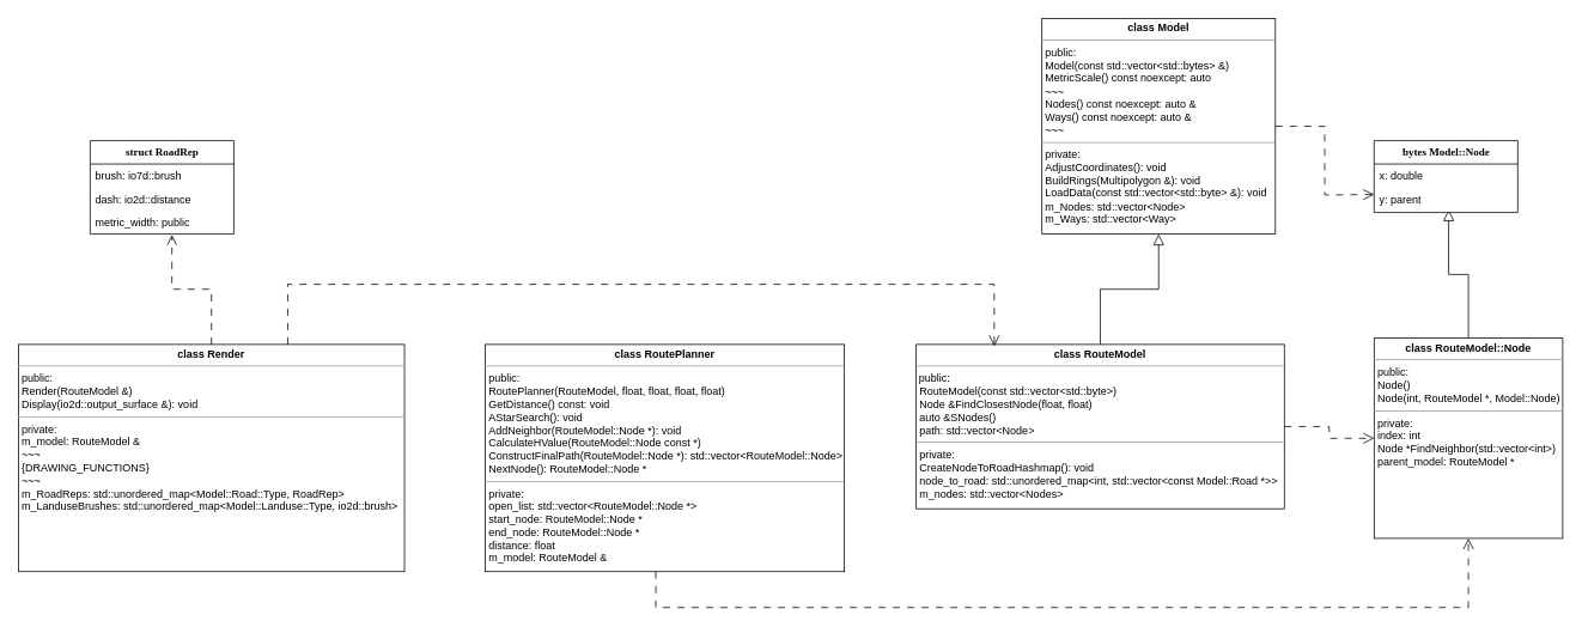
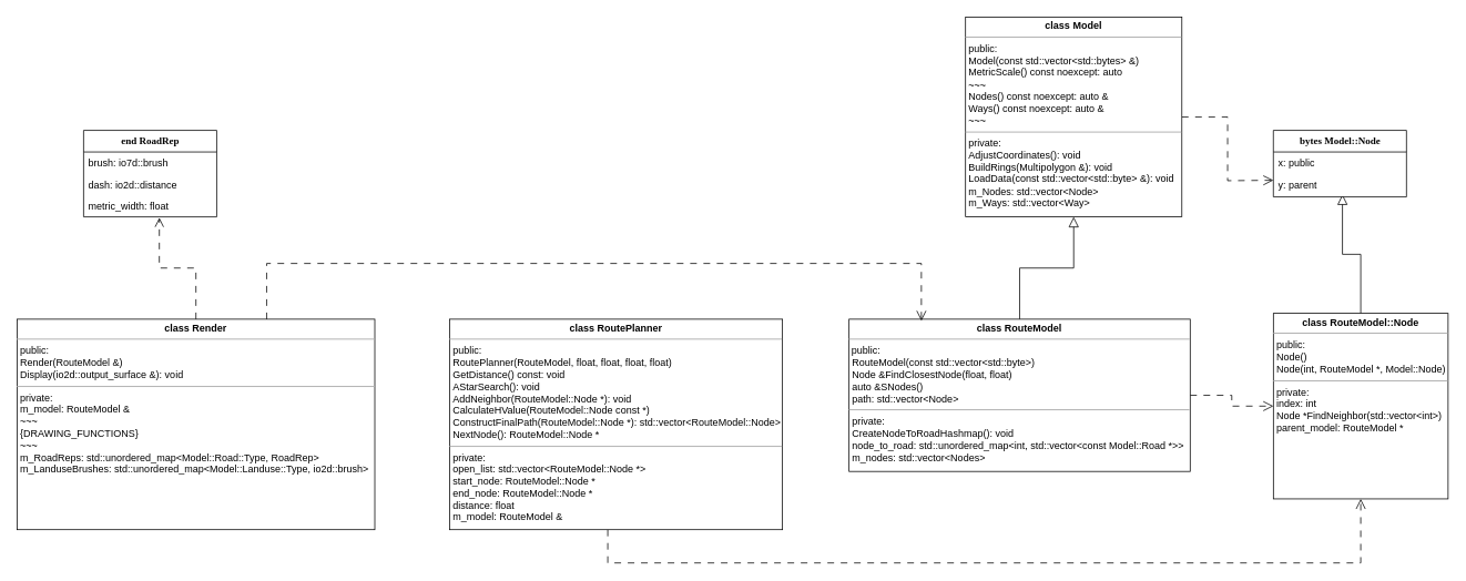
  <mxCell id="0" />
  <mxCell id="1" parent="0" />
  <mxCell id="2" value="" style="edgeStyle=orthogonalEdgeStyle;rounded=0;orthogonalLoop=1;jettySize=auto;html=1;endArrow=block;endFill=0;strokeWidth=1;endSize=10;" edge="1" parent="1" source="4" target="9"><mxGeometry relative="1" as="geometry" /></mxCell>
  <mxCell id="3" value="" style="edgeStyle=orthogonalEdgeStyle;rounded=0;orthogonalLoop=1;jettySize=auto;html=1;fontFamily=Helvetica;fontSize=12;fontColor=default;labelBackgroundColor=none;endArrow=open;endFill=0;dashed=1;endSize=10;dashPattern=8 8;" edge="1" parent="1" source="4" target="11"><mxGeometry relative="1" as="geometry" /></mxCell>
  <mxCell id="4" value="&lt;p style=&quot;margin:0px;margin-top:4px;text-align:center;&quot;&gt;&lt;b style=&quot;&quot;&gt;class RouteModel&lt;/b&gt;&lt;/p&gt;&lt;hr size=&quot;1&quot;&gt;&amp;nbsp;public:&lt;br&gt;&lt;p style=&quot;margin:0px;margin-left:4px;&quot;&gt;RouteModel(const std::vector&amp;lt;std::byte&amp;gt;)&lt;br&gt;Node &amp;amp;FindClosestNode(float, float)&lt;/p&gt;&lt;p style=&quot;margin:0px;margin-left:4px;&quot;&gt;auto &amp;amp;SNodes()&lt;/p&gt;&lt;p style=&quot;margin:0px;margin-left:4px;&quot;&gt;path: std::vector&amp;lt;Node&amp;gt;&lt;/p&gt;&lt;hr size=&quot;1&quot;&gt;&lt;p style=&quot;margin:0px;margin-left:4px;&quot;&gt;private:&lt;br&gt;CreateNodeToRoadHashmap(): void&lt;/p&gt;&lt;p style=&quot;margin:0px;margin-left:4px;&quot;&gt;node_to_road: std::unordered_map&amp;lt;int, std::vector&amp;lt;const Model::Road *&amp;gt;&amp;gt;&lt;/p&gt;&lt;p style=&quot;margin:0px;margin-left:4px;&quot;&gt;m_nodes: std::vector&amp;lt;Nodes&amp;gt;&lt;/p&gt;" style="verticalAlign=top;align=left;overflow=fill;fontSize=12;fontFamily=Helvetica;html=1;rounded=0;shadow=0;comic=0;labelBackgroundColor=none;strokeWidth=1" parent="1" vertex="1"><mxGeometry x="1020" y="383" width="410" height="183" as="geometry" /></mxCell>
  <mxCell id="5" style="edgeStyle=orthogonalEdgeStyle;rounded=0;orthogonalLoop=1;jettySize=auto;html=1;entryX=0.5;entryY=1;entryDx=0;entryDy=0;fontFamily=Helvetica;fontSize=12;fontColor=default;labelBackgroundColor=none;dashed=1;dashPattern=8 8;endArrow=open;endFill=0;endSize=10;" edge="1" parent="1" source="6" target="11"><mxGeometry relative="1" as="geometry"><Array as="points"><mxPoint x="730" y="676" /><mxPoint x="1635" y="676" /></Array></mxGeometry></mxCell>
  <mxCell id="6" value="&lt;p style=&quot;margin:0px;margin-top:4px;text-align:center;&quot;&gt;&lt;b style=&quot;&quot;&gt;class RoutePlanner&lt;/b&gt;&lt;/p&gt;&lt;hr size=&quot;1&quot;&gt;&lt;p style=&quot;margin:0px;margin-left:4px;&quot;&gt;public:&lt;/p&gt;&lt;p style=&quot;margin:0px;margin-left:4px;&quot;&gt;RoutePlanner(RouteModel, float, float, float, float)&lt;/p&gt;&lt;p style=&quot;margin:0px;margin-left:4px;&quot;&gt;GetDistance() const: void&lt;/p&gt;&lt;p style=&quot;margin:0px;margin-left:4px;&quot;&gt;AStarSearch(): void&lt;/p&gt;&lt;p style=&quot;margin:0px;margin-left:4px;&quot;&gt;AddNeighbor(RouteModel::Node *): void&lt;/p&gt;&lt;p style=&quot;margin:0px;margin-left:4px;&quot;&gt;CalculateHValue(RouteModel::Node const *)&lt;/p&gt;&lt;p style=&quot;margin:0px;margin-left:4px;&quot;&gt;ConstructFinalPath(&lt;span style=&quot;background-color: transparent; color: light-dark(rgb(0, 0, 0), rgb(255, 255, 255));&quot;&gt;RouteModel::Node *&lt;/span&gt;&lt;span style=&quot;background-color: transparent; color: light-dark(rgb(0, 0, 0), rgb(255, 255, 255));&quot;&gt;):&amp;nbsp;&lt;/span&gt;&lt;span style=&quot;background-color: transparent; color: light-dark(rgb(0, 0, 0), rgb(255, 255, 255));&quot;&gt;std::vector&amp;lt;RouteModel::Node&amp;gt;&lt;/span&gt;&lt;/p&gt;&lt;p style=&quot;margin:0px;margin-left:4px;&quot;&gt;&lt;span style=&quot;background-color: transparent; color: light-dark(rgb(0, 0, 0), rgb(255, 255, 255));&quot;&gt;NextNode(): RouteModel::Node *&lt;/span&gt;&lt;/p&gt;&lt;hr size=&quot;1&quot;&gt;&lt;p style=&quot;margin:0px;margin-left:4px;&quot;&gt;private:&lt;/p&gt;&lt;p style=&quot;margin:0px;margin-left:4px;&quot;&gt;open_list: std::vector&amp;lt;RouteModel::Node *&amp;gt;&lt;br&gt;start_node: RouteModel::Node *&lt;/p&gt;&lt;p style=&quot;margin:0px;margin-left:4px;&quot;&gt;end_node: RouteModel::Node *&lt;/p&gt;&lt;p style=&quot;margin:0px;margin-left:4px;&quot;&gt;distance: float&lt;/p&gt;&lt;p style=&quot;margin:0px;margin-left:4px;&quot;&gt;m_model: RouteModel &amp;amp;&lt;/p&gt;" style="verticalAlign=top;align=left;overflow=fill;fontSize=12;fontFamily=Helvetica;html=1;rounded=0;shadow=0;comic=0;labelBackgroundColor=none;strokeWidth=1" vertex="1" parent="1"><mxGeometry x="540" y="383" width="400" height="253" as="geometry" /></mxCell>
  <mxCell id="7" value="&lt;p style=&quot;margin:0px;margin-top:4px;text-align:center;&quot;&gt;&lt;b style=&quot;&quot;&gt;class Render&lt;/b&gt;&lt;/p&gt;&lt;hr size=&quot;1&quot;&gt;&lt;p style=&quot;margin:0px;margin-left:4px;&quot;&gt;public:&lt;/p&gt;&lt;p style=&quot;margin:0px;margin-left:4px;&quot;&gt;Render(RouteModel &amp;amp;)&lt;/p&gt;&lt;p style=&quot;margin:0px;margin-left:4px;&quot;&gt;Display(io2d::output_surface &amp;amp;): void&lt;/p&gt;&lt;hr size=&quot;1&quot;&gt;&lt;p style=&quot;margin:0px;margin-left:4px;&quot;&gt;private:&lt;/p&gt;&lt;p style=&quot;margin:0px;margin-left:4px;&quot;&gt;m_model: RouteModel &amp;amp;&lt;/p&gt;&lt;p style=&quot;margin:0px;margin-left:4px;&quot;&gt;~~~&lt;/p&gt;&lt;p style=&quot;margin:0px;margin-left:4px;&quot;&gt;{DRAWING_FUNCTIONS}&lt;/p&gt;&lt;p style=&quot;margin:0px;margin-left:4px;&quot;&gt;~~~&lt;/p&gt;&lt;p style=&quot;margin:0px;margin-left:4px;&quot;&gt;m_RoadReps: std::unordered_map&amp;lt;Model::Road::Type, RoadRep&amp;gt;&lt;/p&gt;&lt;p style=&quot;margin:0px;margin-left:4px;&quot;&gt;m_LanduseBrushes: std::unordered_map&amp;lt;Model::Landuse::Type, io2d::brush&amp;gt;&lt;/p&gt;" style="verticalAlign=top;align=left;overflow=fill;fontSize=12;fontFamily=Helvetica;html=1;rounded=0;shadow=0;comic=0;labelBackgroundColor=none;strokeWidth=1" vertex="1" parent="1"><mxGeometry x="20" y="383" width="430" height="253" as="geometry" /></mxCell>
  <mxCell id="8" value="" style="edgeStyle=orthogonalEdgeStyle;rounded=0;orthogonalLoop=1;jettySize=auto;html=1;fontFamily=Helvetica;fontSize=12;fontColor=default;labelBackgroundColor=none;endArrow=open;endFill=0;dashed=1;dashPattern=8 8;endSize=10;" edge="1" parent="1" source="9"><mxGeometry relative="1" as="geometry"><mxPoint x="1530" y="216" as="targetPoint" /></mxGeometry></mxCell>
  <mxCell id="9" value="&lt;p style=&quot;margin:0px;margin-top:4px;text-align:center;&quot;&gt;&lt;b style=&quot;&quot;&gt;class Model&lt;/b&gt;&lt;/p&gt;&lt;hr size=&quot;1&quot;&gt;&lt;p style=&quot;margin:0px;margin-left:4px;&quot;&gt;public:&lt;/p&gt;&lt;p style=&quot;margin:0px;margin-left:4px;&quot;&gt;Model(const std::vector&amp;lt;std::bytes&amp;gt; &amp;amp;)&lt;/p&gt;&lt;p style=&quot;margin:0px;margin-left:4px;&quot;&gt;MetricScale() const noexcept: auto&lt;/p&gt;&lt;p style=&quot;margin:0px;margin-left:4px;&quot;&gt;&lt;span style=&quot;background-color: transparent; color: light-dark(rgb(0, 0, 0), rgb(255, 255, 255));&quot;&gt;~~~&lt;/span&gt;&lt;/p&gt;&lt;p style=&quot;margin: 0px 0px 0px 4px;&quot;&gt;Nodes() const&amp;nbsp;&lt;span style=&quot;background-color: transparent; color: light-dark(rgb(0, 0, 0), rgb(255, 255, 255));&quot;&gt;noexcept&lt;/span&gt;&lt;span style=&quot;background-color: transparent; color: light-dark(rgb(0, 0, 0), rgb(255, 255, 255));&quot;&gt;: auto &amp;amp;&lt;/span&gt;&lt;/p&gt;&lt;p style=&quot;margin: 0px 0px 0px 4px;&quot;&gt;&lt;span style=&quot;background-color: transparent; color: light-dark(rgb(0, 0, 0), rgb(255, 255, 255));&quot;&gt;Ways() const&amp;nbsp;&lt;/span&gt;&lt;span style=&quot;background-color: transparent; color: light-dark(rgb(0, 0, 0), rgb(255, 255, 255));&quot;&gt;noexcept: auto &amp;amp;&lt;/span&gt;&lt;/p&gt;&lt;p style=&quot;margin:0px;margin-left:4px;&quot;&gt;&lt;span style=&quot;background-color: transparent; color: light-dark(rgb(0, 0, 0), rgb(255, 255, 255));&quot;&gt;~~~&lt;/span&gt;&lt;/p&gt;&lt;hr size=&quot;1&quot;&gt;&lt;p style=&quot;margin:0px;margin-left:4px;&quot;&gt;private:&lt;/p&gt;&lt;p style=&quot;margin:0px;margin-left:4px;&quot;&gt;AdjustCoordinates(): void&lt;/p&gt;&lt;p style=&quot;margin:0px;margin-left:4px;&quot;&gt;BuildRings(Multipolygon &amp;amp;): void&lt;/p&gt;&lt;p style=&quot;margin:0px;margin-left:4px;&quot;&gt;LoadData(const std::vector&amp;lt;std::byte&amp;gt; &amp;amp;): void&lt;/p&gt;&lt;p style=&quot;margin:0px;margin-left:4px;&quot;&gt;m_Nodes:&amp;nbsp;&lt;span style=&quot;background-color: transparent; color: light-dark(rgb(0, 0, 0), rgb(255, 255, 255));&quot;&gt;std::vector&amp;lt;Node&amp;gt;&lt;/span&gt;&lt;/p&gt;&lt;p style=&quot;margin:0px;margin-left:4px;&quot;&gt;&lt;span style=&quot;background-color: transparent; color: light-dark(rgb(0, 0, 0), rgb(255, 255, 255));&quot;&gt;m_Ways:&amp;nbsp;&lt;/span&gt;&lt;span style=&quot;background-color: transparent; color: light-dark(rgb(0, 0, 0), rgb(255, 255, 255));&quot;&gt;std::vector&amp;lt;Way&amp;gt;&lt;/span&gt;&lt;/p&gt;" style="verticalAlign=top;align=left;overflow=fill;fontSize=12;fontFamily=Helvetica;html=1;rounded=0;shadow=0;comic=0;labelBackgroundColor=none;strokeWidth=1" vertex="1" parent="1"><mxGeometry x="1160" y="20" width="260" height="240" as="geometry" /></mxCell>
  <mxCell id="10" style="edgeStyle=orthogonalEdgeStyle;rounded=0;orthogonalLoop=1;jettySize=auto;html=1;entryX=0.519;entryY=0.962;entryDx=0;entryDy=0;fontFamily=Helvetica;fontSize=12;fontColor=default;labelBackgroundColor=none;endArrow=block;endFill=0;endSize=10;entryPerimeter=0;" edge="1" parent="1" source="11" target="20"><mxGeometry relative="1" as="geometry"><mxPoint x="1625" y="256" as="targetPoint" /></mxGeometry></mxCell>
  <mxCell id="11" value="&lt;p style=&quot;margin:0px;margin-top:4px;text-align:center;&quot;&gt;&lt;b style=&quot;&quot;&gt;class RouteModel::Node&lt;/b&gt;&lt;/p&gt;&lt;hr size=&quot;1&quot;&gt;&lt;p style=&quot;margin:0px;margin-left:4px;&quot;&gt;public:&lt;/p&gt;&lt;p style=&quot;margin:0px;margin-left:4px;&quot;&gt;Node()&lt;br&gt;Node(int, RouteModel *, Model::Node)&lt;/p&gt;&lt;hr size=&quot;1&quot;&gt;&lt;p style=&quot;margin:0px;margin-left:4px;&quot;&gt;private:&lt;/p&gt;&lt;p style=&quot;margin:0px;margin-left:4px;&quot;&gt;index: int&lt;/p&gt;&lt;p style=&quot;margin:0px;margin-left:4px;&quot;&gt;Node *FindNeighbor(std::vector&amp;lt;int&amp;gt;)&lt;/p&gt;&lt;p style=&quot;margin:0px;margin-left:4px;&quot;&gt;parent_model: RouteModel *&lt;/p&gt;" style="verticalAlign=top;align=left;overflow=fill;fontSize=12;fontFamily=Helvetica;html=1;rounded=0;shadow=0;comic=0;labelBackgroundColor=none;strokeWidth=1" vertex="1" parent="1"><mxGeometry x="1530" y="376" width="210" height="223" as="geometry" /></mxCell>
  <mxCell id="12" style="edgeStyle=orthogonalEdgeStyle;rounded=0;orthogonalLoop=1;jettySize=auto;html=1;entryX=0.212;entryY=0.011;entryDx=0;entryDy=0;entryPerimeter=0;fontFamily=Helvetica;fontSize=12;fontColor=default;labelBackgroundColor=none;dashed=1;dashPattern=8 8;endArrow=open;endFill=0;endSize=10;" edge="1" parent="1" source="7" target="4"><mxGeometry relative="1" as="geometry"><Array as="points"><mxPoint x="320" y="316" /><mxPoint x="1107" y="316" /></Array></mxGeometry></mxCell>
- <mxCell id="13" value="&lt;font style=&quot;font-size: 12px;&quot;&gt;&lt;b&gt;struct RoadRep&lt;/b&gt;&lt;/font&gt;" style="swimlane;html=1;fontStyle=0;childLayout=stackLayout;horizontal=1;startSize=26;fillColor=none;horizontalStack=0;resizeParent=1;resizeLast=0;collapsible=1;marginBottom=0;swimlaneFillColor=#ffffff;rounded=0;shadow=0;comic=0;labelBackgroundColor=none;strokeWidth=1;fontFamily=Verdana;fontSize=10;align=center;" vertex="1" parent="1"><mxGeometry x="100" y="156" width="160" height="104" as="geometry" /></mxCell>
+ <mxCell id="13" value="&lt;font style=&quot;font-size: 12px;&quot;&gt;&lt;b&gt;end RoadRep&lt;/b&gt;&lt;/font&gt;" style="swimlane;html=1;fontStyle=0;childLayout=stackLayout;horizontal=1;startSize=26;fillColor=none;horizontalStack=0;resizeParent=1;resizeLast=0;collapsible=1;marginBottom=0;swimlaneFillColor=#ffffff;rounded=0;shadow=0;comic=0;labelBackgroundColor=none;strokeWidth=1;fontFamily=Verdana;fontSize=10;align=center;" vertex="1" parent="1"><mxGeometry x="100" y="156" width="160" height="104" as="geometry" /></mxCell>
  <mxCell id="14" value="brush: io7d::brush" style="text;html=1;strokeColor=none;fillColor=none;align=left;verticalAlign=top;spacingLeft=4;spacingRight=4;whiteSpace=wrap;overflow=hidden;rotatable=0;points=[[0,0.5],[1,0.5]];portConstraint=eastwest;" vertex="1" parent="13"><mxGeometry y="26" width="160" height="26" as="geometry" /></mxCell>
  <mxCell id="15" value="dash: io2d::distance" style="text;html=1;strokeColor=none;fillColor=none;align=left;verticalAlign=top;spacingLeft=4;spacingRight=4;whiteSpace=wrap;overflow=hidden;rotatable=0;points=[[0,0.5],[1,0.5]];portConstraint=eastwest;" vertex="1" parent="13"><mxGeometry y="52" width="160" height="26" as="geometry" /></mxCell>
- <mxCell id="16" value="metric_width: public" style="text;html=1;strokeColor=none;fillColor=none;align=left;verticalAlign=top;spacingLeft=4;spacingRight=4;whiteSpace=wrap;overflow=hidden;rotatable=0;points=[[0,0.5],[1,0.5]];portConstraint=eastwest;" vertex="1" parent="13"><mxGeometry y="78" width="160" height="26" as="geometry" /></mxCell>
+ <mxCell id="16" value="metric_width: float" style="text;html=1;strokeColor=none;fillColor=none;align=left;verticalAlign=top;spacingLeft=4;spacingRight=4;whiteSpace=wrap;overflow=hidden;rotatable=0;points=[[0,0.5],[1,0.5]];portConstraint=eastwest;" vertex="1" parent="13"><mxGeometry y="78" width="160" height="26" as="geometry" /></mxCell>
  <mxCell id="17" style="edgeStyle=orthogonalEdgeStyle;rounded=0;orthogonalLoop=1;jettySize=auto;html=1;entryX=0.569;entryY=1.038;entryDx=0;entryDy=0;entryPerimeter=0;fontFamily=Helvetica;fontSize=12;fontColor=default;labelBackgroundColor=none;dashed=1;dashPattern=8 8;endArrow=open;endFill=0;endSize=9;" edge="1" parent="1" source="7" target="16"><mxGeometry relative="1" as="geometry" /></mxCell>
  <mxCell id="18" value="&lt;font style=&quot;font-size: 12px;&quot;&gt;&lt;b&gt;bytes Model::Node&lt;/b&gt;&lt;/font&gt;" style="swimlane;html=1;fontStyle=0;childLayout=stackLayout;horizontal=1;startSize=26;fillColor=none;horizontalStack=0;resizeParent=1;resizeLast=0;collapsible=1;marginBottom=0;swimlaneFillColor=#ffffff;rounded=0;shadow=0;comic=0;labelBackgroundColor=none;strokeWidth=1;fontFamily=Verdana;fontSize=10;align=center;" vertex="1" parent="1"><mxGeometry x="1530" y="156" width="160" height="80" as="geometry" /></mxCell>
- <mxCell id="19" value="x: double" style="text;html=1;strokeColor=none;fillColor=none;align=left;verticalAlign=top;spacingLeft=4;spacingRight=4;whiteSpace=wrap;overflow=hidden;rotatable=0;points=[[0,0.5],[1,0.5]];portConstraint=eastwest;" vertex="1" parent="18"><mxGeometry y="26" width="160" height="26" as="geometry" /></mxCell>
+ <mxCell id="19" value="x: public" style="text;html=1;strokeColor=none;fillColor=none;align=left;verticalAlign=top;spacingLeft=4;spacingRight=4;whiteSpace=wrap;overflow=hidden;rotatable=0;points=[[0,0.5],[1,0.5]];portConstraint=eastwest;" vertex="1" parent="18"><mxGeometry y="26" width="160" height="26" as="geometry" /></mxCell>
  <mxCell id="20" value="y: parent" style="text;html=1;strokeColor=none;fillColor=none;align=left;verticalAlign=top;spacingLeft=4;spacingRight=4;whiteSpace=wrap;overflow=hidden;rotatable=0;points=[[0,0.5],[1,0.5]];portConstraint=eastwest;" vertex="1" parent="18"><mxGeometry y="52" width="160" height="26" as="geometry" /></mxCell>
